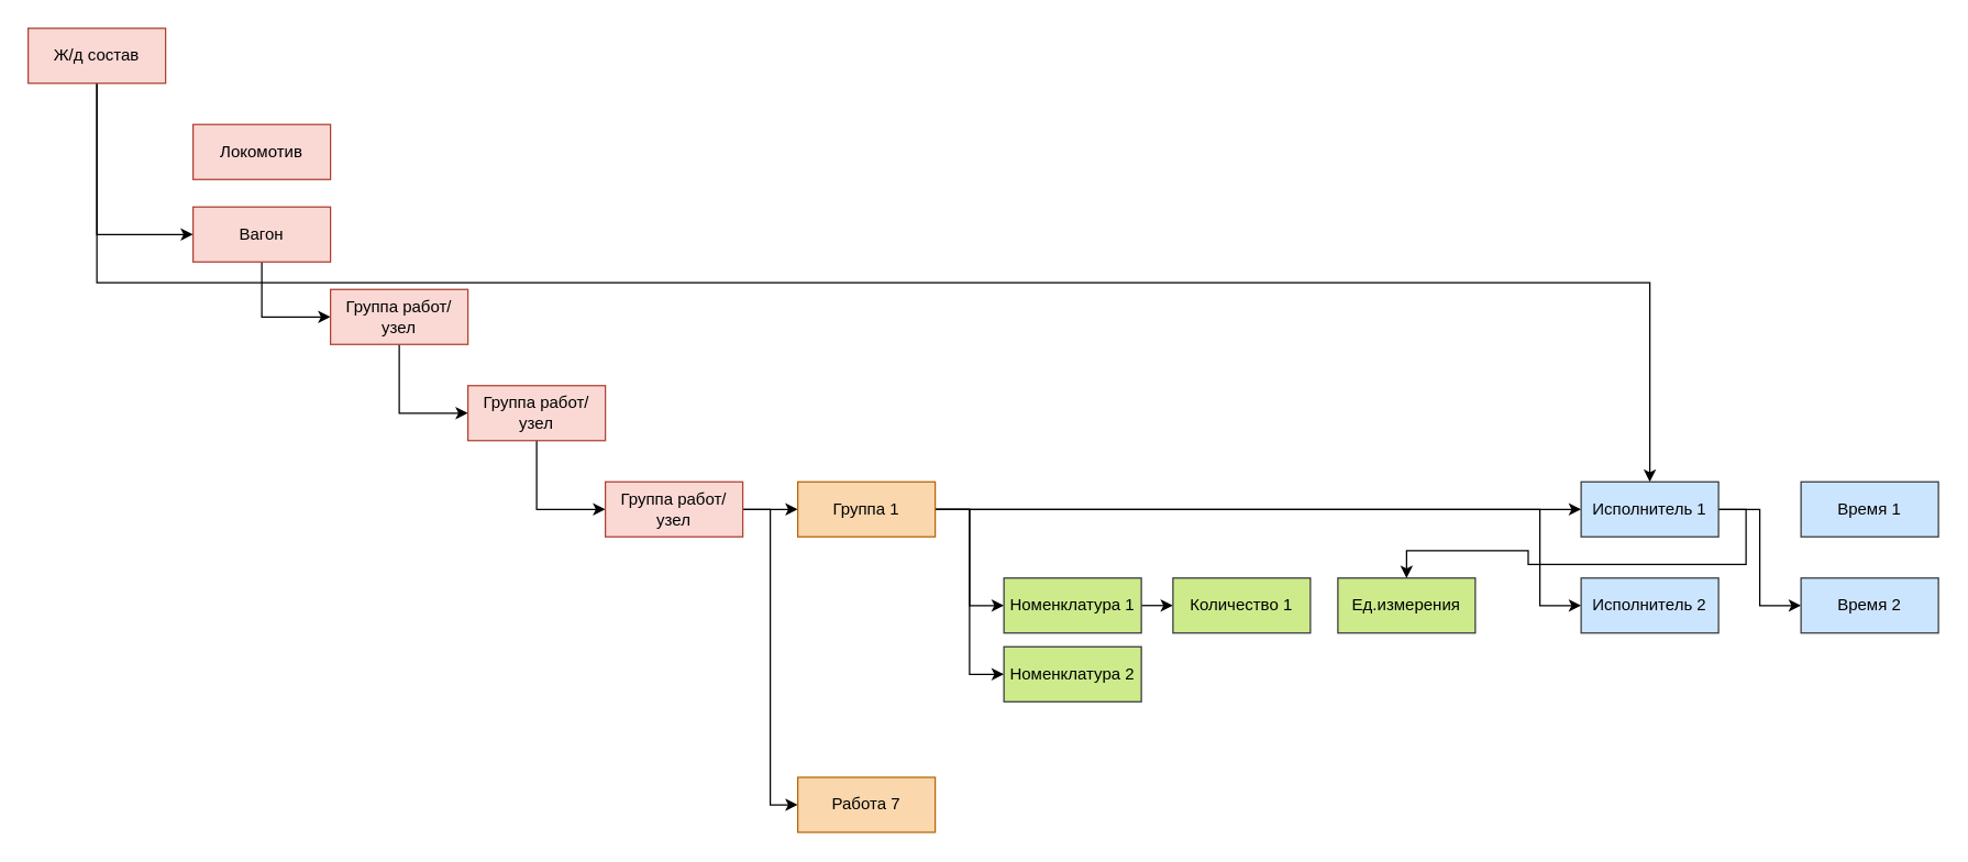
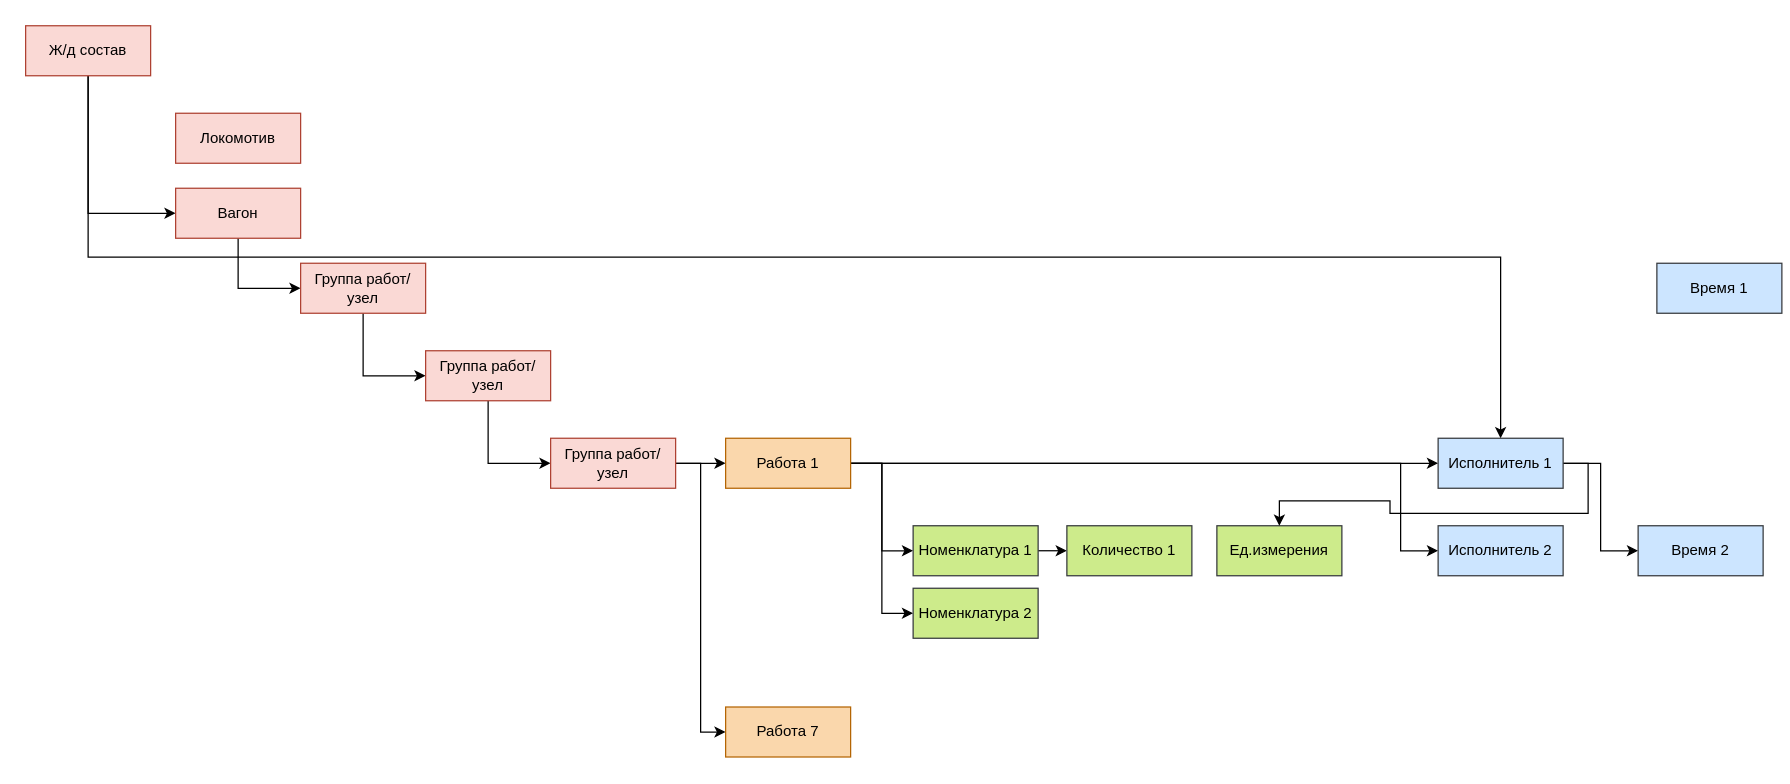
  <mxCell id="0" />
  <mxCell id="1" parent="0" />
  <mxCell id="2" style="edgeStyle=orthogonalEdgeStyle;rounded=0;orthogonalLoop=1;jettySize=auto;html=1;exitX=0.5;exitY=1;exitDx=0;exitDy=0;" edge="1" parent="1" source="4" target="28"><mxGeometry relative="1" as="geometry" /></mxCell>
  <mxCell id="3" style="edgeStyle=orthogonalEdgeStyle;rounded=0;orthogonalLoop=1;jettySize=auto;html=1;exitX=0.5;exitY=1;exitDx=0;exitDy=0;entryX=0;entryY=0.5;entryDx=0;entryDy=0;" edge="1" parent="1" source="4" target="7"><mxGeometry relative="1" as="geometry" /></mxCell>
  <mxCell id="4" value="Ж/д состав" style="whiteSpace=wrap;html=1;align=center;fillColor=#fad9d5;strokeColor=#ae4132;" vertex="1" parent="1"><mxGeometry x="20" y="20" width="100" height="40" as="geometry" /></mxCell>
  <mxCell id="5" value="Локомотив" style="whiteSpace=wrap;html=1;align=center;fillColor=#fad9d5;strokeColor=#ae4132;" vertex="1" parent="1"><mxGeometry x="140" y="90" width="100" height="40" as="geometry" /></mxCell>
  <mxCell id="6" style="edgeStyle=orthogonalEdgeStyle;rounded=0;orthogonalLoop=1;jettySize=auto;html=1;exitX=0.5;exitY=1;exitDx=0;exitDy=0;entryX=0;entryY=0.5;entryDx=0;entryDy=0;" edge="1" parent="1" source="7" target="9"><mxGeometry relative="1" as="geometry" /></mxCell>
  <mxCell id="7" value="Вагон" style="whiteSpace=wrap;html=1;align=center;fillColor=#fad9d5;strokeColor=#ae4132;" vertex="1" parent="1"><mxGeometry x="140" y="150" width="100" height="40" as="geometry" /></mxCell>
  <mxCell id="8" style="edgeStyle=orthogonalEdgeStyle;rounded=0;orthogonalLoop=1;jettySize=auto;html=1;exitX=0.5;exitY=1;exitDx=0;exitDy=0;entryX=0;entryY=0.5;entryDx=0;entryDy=0;" edge="1" parent="1" source="9" target="11"><mxGeometry relative="1" as="geometry" /></mxCell>
  <mxCell id="9" value="Группа работ/узел" style="whiteSpace=wrap;html=1;align=center;fillColor=#fad9d5;strokeColor=#ae4132;" vertex="1" parent="1"><mxGeometry x="240" y="210" width="100" height="40" as="geometry" /></mxCell>
  <mxCell id="10" style="edgeStyle=orthogonalEdgeStyle;rounded=0;orthogonalLoop=1;jettySize=auto;html=1;exitX=0.5;exitY=1;exitDx=0;exitDy=0;entryX=0;entryY=0.5;entryDx=0;entryDy=0;" edge="1" parent="1" source="11" target="14"><mxGeometry relative="1" as="geometry" /></mxCell>
  <mxCell id="11" value="Группа работ/узел" style="whiteSpace=wrap;html=1;align=center;fillColor=#fad9d5;strokeColor=#ae4132;" vertex="1" parent="1"><mxGeometry x="340" y="280" width="100" height="40" as="geometry" /></mxCell>
  <mxCell id="12" style="edgeStyle=orthogonalEdgeStyle;rounded=0;orthogonalLoop=1;jettySize=auto;html=1;exitX=1;exitY=0.5;exitDx=0;exitDy=0;entryX=0;entryY=0.5;entryDx=0;entryDy=0;" edge="1" parent="1" source="14" target="19"><mxGeometry relative="1" as="geometry" /></mxCell>
  <mxCell id="13" style="edgeStyle=orthogonalEdgeStyle;rounded=0;orthogonalLoop=1;jettySize=auto;html=1;exitX=1;exitY=0.5;exitDx=0;exitDy=0;entryX=0;entryY=0.5;entryDx=0;entryDy=0;" edge="1" parent="1" source="14" target="20"><mxGeometry relative="1" as="geometry" /></mxCell>
  <mxCell id="14" value="Группа работ/узел" style="whiteSpace=wrap;html=1;align=center;fillColor=#fad9d5;strokeColor=#ae4132;" vertex="1" parent="1"><mxGeometry x="440" y="350" width="100" height="40" as="geometry" /></mxCell>
  <mxCell id="15" style="edgeStyle=orthogonalEdgeStyle;rounded=0;orthogonalLoop=1;jettySize=auto;html=1;exitX=1;exitY=0.5;exitDx=0;exitDy=0;entryX=0;entryY=0.5;entryDx=0;entryDy=0;" edge="1" parent="1" source="19" target="28"><mxGeometry relative="1" as="geometry" /></mxCell>
  <mxCell id="16" style="edgeStyle=orthogonalEdgeStyle;rounded=0;orthogonalLoop=1;jettySize=auto;html=1;exitX=1;exitY=0.5;exitDx=0;exitDy=0;entryX=0;entryY=0.5;entryDx=0;entryDy=0;" edge="1" parent="1" source="19" target="29"><mxGeometry relative="1" as="geometry"><Array as="points"><mxPoint x="1120" y="370" /><mxPoint x="1120" y="440" /></Array></mxGeometry></mxCell>
  <mxCell id="17" style="edgeStyle=orthogonalEdgeStyle;rounded=0;orthogonalLoop=1;jettySize=auto;html=1;exitX=1;exitY=0.5;exitDx=0;exitDy=0;entryX=0;entryY=0.5;entryDx=0;entryDy=0;" edge="1" parent="1" source="19" target="22"><mxGeometry relative="1" as="geometry" /></mxCell>
  <mxCell id="18" style="edgeStyle=orthogonalEdgeStyle;rounded=0;orthogonalLoop=1;jettySize=auto;html=1;exitX=1;exitY=0.5;exitDx=0;exitDy=0;entryX=0;entryY=0.5;entryDx=0;entryDy=0;" edge="1" parent="1" source="19" target="23"><mxGeometry relative="1" as="geometry" /></mxCell>
- <mxCell id="19" value="Группа 1" style="whiteSpace=wrap;html=1;align=center;fillColor=#fad7ac;strokeColor=#b46504;" vertex="1" parent="1"><mxGeometry x="580" y="350" width="100" height="40" as="geometry" /></mxCell>
+ <mxCell id="19" value="Работа 1" style="whiteSpace=wrap;html=1;align=center;fillColor=#fad7ac;strokeColor=#b46504;" vertex="1" parent="1"><mxGeometry x="580" y="350" width="100" height="40" as="geometry" /></mxCell>
  <mxCell id="20" value="Работа 7" style="whiteSpace=wrap;html=1;align=center;fillColor=#fad7ac;strokeColor=#b46504;" vertex="1" parent="1"><mxGeometry x="580" y="565" width="100" height="40" as="geometry" /></mxCell>
  <mxCell id="21" style="edgeStyle=orthogonalEdgeStyle;rounded=0;orthogonalLoop=1;jettySize=auto;html=1;exitX=1;exitY=0.5;exitDx=0;exitDy=0;entryX=0;entryY=0.5;entryDx=0;entryDy=0;" edge="1" parent="1" source="22" target="24"><mxGeometry relative="1" as="geometry" /></mxCell>
  <mxCell id="22" value="Номенклатура 1" style="whiteSpace=wrap;html=1;align=center;fillColor=#cdeb8b;strokeColor=#36393d;" vertex="1" parent="1"><mxGeometry x="730" y="420" width="100" height="40" as="geometry" /></mxCell>
  <mxCell id="23" value="Номенклатура 2" style="whiteSpace=wrap;html=1;align=center;fillColor=#cdeb8b;strokeColor=#36393d;" vertex="1" parent="1"><mxGeometry x="730" y="470" width="100" height="40" as="geometry" /></mxCell>
  <mxCell id="24" value="Количество 1" style="whiteSpace=wrap;html=1;align=center;fillColor=#cdeb8b;strokeColor=#36393d;" vertex="1" parent="1"><mxGeometry x="853" y="420" width="100" height="40" as="geometry" /></mxCell>
  <mxCell id="25" value="Ед.измерения" style="whiteSpace=wrap;html=1;align=center;fillColor=#cdeb8b;strokeColor=#36393d;" vertex="1" parent="1"><mxGeometry x="973" y="420" width="100" height="40" as="geometry" /></mxCell>
  <mxCell id="26" style="edgeStyle=orthogonalEdgeStyle;rounded=0;orthogonalLoop=1;jettySize=auto;html=1;exitX=1;exitY=0.5;exitDx=0;exitDy=0;" edge="1" parent="1" source="28" target="25"><mxGeometry relative="1" as="geometry" /></mxCell>
  <mxCell id="27" style="edgeStyle=orthogonalEdgeStyle;rounded=0;orthogonalLoop=1;jettySize=auto;html=1;exitX=1;exitY=0.5;exitDx=0;exitDy=0;entryX=0;entryY=0.5;entryDx=0;entryDy=0;" edge="1" parent="1" source="28" target="31"><mxGeometry relative="1" as="geometry" /></mxCell>
  <mxCell id="28" value="Исполнитель 1" style="whiteSpace=wrap;html=1;align=center;fillColor=#cce5ff;strokeColor=#36393d;" vertex="1" parent="1"><mxGeometry x="1150" y="350" width="100" height="40" as="geometry" /></mxCell>
  <mxCell id="29" value="Исполнитель 2" style="whiteSpace=wrap;html=1;align=center;fillColor=#cce5ff;strokeColor=#36393d;" vertex="1" parent="1"><mxGeometry x="1150" y="420" width="100" height="40" as="geometry" /></mxCell>
- <mxCell id="30" value="Время 1" style="whiteSpace=wrap;html=1;align=center;fillColor=#cce5ff;strokeColor=#36393d;" vertex="1" parent="1"><mxGeometry x="1310" y="350" width="100" height="40" as="geometry" /></mxCell>
+ <mxCell id="30" value="Время 1" style="whiteSpace=wrap;html=1;align=center;fillColor=#cce5ff;strokeColor=#36393d;" vertex="1" parent="1"><mxGeometry x="1325" y="210" width="100" height="40" as="geometry" /></mxCell>
  <mxCell id="31" value="Время 2" style="whiteSpace=wrap;html=1;align=center;fillColor=#cce5ff;strokeColor=#36393d;" vertex="1" parent="1"><mxGeometry x="1310" y="420" width="100" height="40" as="geometry" /></mxCell>
